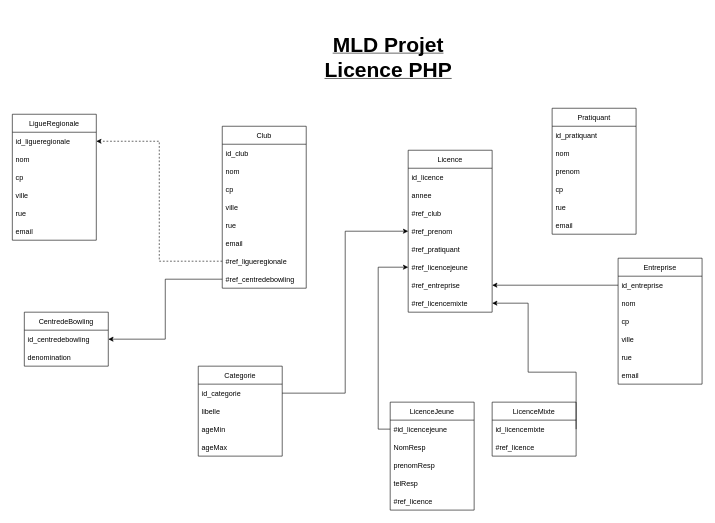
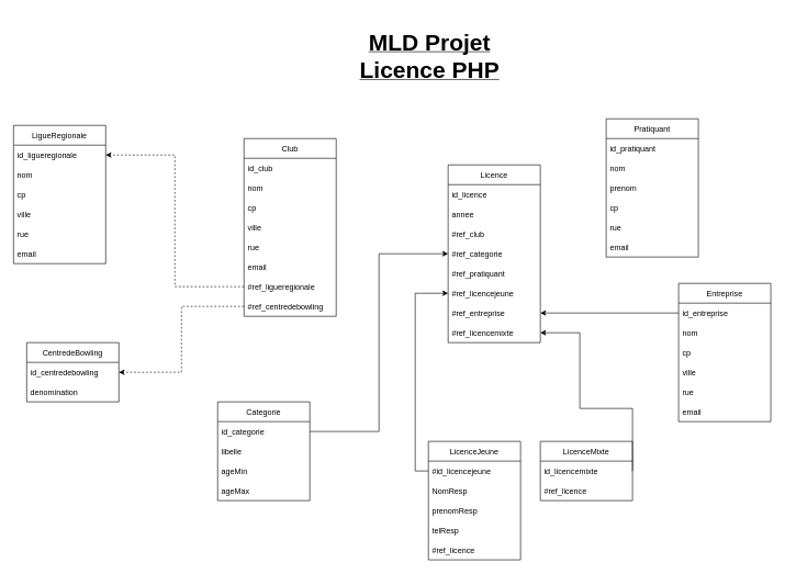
  <mxCell id="0" />
  <mxCell id="1" parent="0" />
- <mxCell id="2" value="&lt;b&gt;&lt;u&gt;&lt;font style=&quot;font-size: 35px;&quot;&gt;MLD Projet Licence PHP&lt;/font&gt;&lt;/u&gt;&lt;/b&gt;" style="text;html=1;strokeColor=none;fillColor=none;align=center;verticalAlign=middle;whiteSpace=wrap;rounded=0;" vertex="1" parent="1"><mxGeometry x="529" y="30" width="236" height="130" as="geometry" /></mxCell>
+ <mxCell id="2" value="&lt;b&gt;&lt;u&gt;&lt;font style=&quot;font-size: 35px;&quot;&gt;MLD Projet Licence PHP&lt;/font&gt;&lt;/u&gt;&lt;/b&gt;" style="text;html=1;strokeColor=none;fillColor=none;align=center;verticalAlign=middle;whiteSpace=wrap;rounded=0;" vertex="1" parent="1"><mxGeometry x="534" y="20" width="236" height="130" as="geometry" /></mxCell>
  <mxCell id="3" value="LigueRegionale" style="swimlane;fontStyle=0;childLayout=stackLayout;horizontal=1;startSize=30;horizontalStack=0;resizeParent=1;resizeParentMax=0;resizeLast=0;collapsible=1;marginBottom=0;fontSize=12;" vertex="1" parent="1"><mxGeometry x="20" y="190" width="140" height="210" as="geometry" /></mxCell>
  <mxCell id="4" value="id_ligueregionale" style="text;strokeColor=none;fillColor=none;align=left;verticalAlign=middle;spacingLeft=4;spacingRight=4;overflow=hidden;points=[[0,0.5],[1,0.5]];portConstraint=eastwest;rotatable=0;fontSize=12;" vertex="1" parent="3"><mxGeometry y="30" width="140" height="30" as="geometry" /></mxCell>
  <mxCell id="5" value="nom" style="text;strokeColor=none;fillColor=none;align=left;verticalAlign=middle;spacingLeft=4;spacingRight=4;overflow=hidden;points=[[0,0.5],[1,0.5]];portConstraint=eastwest;rotatable=0;fontSize=12;" vertex="1" parent="3"><mxGeometry y="60" width="140" height="30" as="geometry" /></mxCell>
  <mxCell id="6" value="cp" style="text;strokeColor=none;fillColor=none;align=left;verticalAlign=middle;spacingLeft=4;spacingRight=4;overflow=hidden;points=[[0,0.5],[1,0.5]];portConstraint=eastwest;rotatable=0;fontSize=12;" vertex="1" parent="3"><mxGeometry y="90" width="140" height="30" as="geometry" /></mxCell>
  <mxCell id="7" value="ville" style="text;strokeColor=none;fillColor=none;align=left;verticalAlign=middle;spacingLeft=4;spacingRight=4;overflow=hidden;points=[[0,0.5],[1,0.5]];portConstraint=eastwest;rotatable=0;fontSize=12;" vertex="1" parent="3"><mxGeometry y="120" width="140" height="30" as="geometry" /></mxCell>
  <mxCell id="8" value="rue" style="text;strokeColor=none;fillColor=none;align=left;verticalAlign=middle;spacingLeft=4;spacingRight=4;overflow=hidden;points=[[0,0.5],[1,0.5]];portConstraint=eastwest;rotatable=0;fontSize=12;" vertex="1" parent="3"><mxGeometry y="150" width="140" height="30" as="geometry" /></mxCell>
  <mxCell id="9" value="email" style="text;strokeColor=none;fillColor=none;align=left;verticalAlign=middle;spacingLeft=4;spacingRight=4;overflow=hidden;points=[[0,0.5],[1,0.5]];portConstraint=eastwest;rotatable=0;fontSize=12;" vertex="1" parent="3"><mxGeometry y="180" width="140" height="30" as="geometry" /></mxCell>
  <mxCell id="10" value="Club" style="swimlane;fontStyle=0;childLayout=stackLayout;horizontal=1;startSize=30;horizontalStack=0;resizeParent=1;resizeParentMax=0;resizeLast=0;collapsible=1;marginBottom=0;fontSize=12;" vertex="1" parent="1"><mxGeometry x="370" y="210" width="140" height="270" as="geometry" /></mxCell>
  <mxCell id="11" value="id_club" style="text;strokeColor=none;fillColor=none;align=left;verticalAlign=middle;spacingLeft=4;spacingRight=4;overflow=hidden;points=[[0,0.5],[1,0.5]];portConstraint=eastwest;rotatable=0;fontSize=12;" vertex="1" parent="10"><mxGeometry y="30" width="140" height="30" as="geometry" /></mxCell>
  <mxCell id="12" value="nom        " style="text;strokeColor=none;fillColor=none;align=left;verticalAlign=middle;spacingLeft=4;spacingRight=4;overflow=hidden;points=[[0,0.5],[1,0.5]];portConstraint=eastwest;rotatable=0;fontSize=12;" vertex="1" parent="10"><mxGeometry y="60" width="140" height="30" as="geometry" /></mxCell>
  <mxCell id="13" value="cp" style="text;strokeColor=none;fillColor=none;align=left;verticalAlign=middle;spacingLeft=4;spacingRight=4;overflow=hidden;points=[[0,0.5],[1,0.5]];portConstraint=eastwest;rotatable=0;fontSize=12;" vertex="1" parent="10"><mxGeometry y="90" width="140" height="30" as="geometry" /></mxCell>
  <mxCell id="14" value="ville" style="text;strokeColor=none;fillColor=none;align=left;verticalAlign=middle;spacingLeft=4;spacingRight=4;overflow=hidden;points=[[0,0.5],[1,0.5]];portConstraint=eastwest;rotatable=0;fontSize=12;" vertex="1" parent="10"><mxGeometry y="120" width="140" height="30" as="geometry" /></mxCell>
  <mxCell id="15" value="rue" style="text;strokeColor=none;fillColor=none;align=left;verticalAlign=middle;spacingLeft=4;spacingRight=4;overflow=hidden;points=[[0,0.5],[1,0.5]];portConstraint=eastwest;rotatable=0;fontSize=12;" vertex="1" parent="10"><mxGeometry y="150" width="140" height="30" as="geometry" /></mxCell>
  <mxCell id="16" value="email" style="text;strokeColor=none;fillColor=none;align=left;verticalAlign=middle;spacingLeft=4;spacingRight=4;overflow=hidden;points=[[0,0.5],[1,0.5]];portConstraint=eastwest;rotatable=0;fontSize=12;" vertex="1" parent="10"><mxGeometry y="180" width="140" height="30" as="geometry" /></mxCell>
  <mxCell id="17" value="#ref_ligueregionale" style="text;strokeColor=none;fillColor=none;align=left;verticalAlign=middle;spacingLeft=4;spacingRight=4;overflow=hidden;points=[[0,0.5],[1,0.5]];portConstraint=eastwest;rotatable=0;fontSize=12;" vertex="1" parent="10"><mxGeometry y="210" width="140" height="30" as="geometry" /></mxCell>
  <mxCell id="18" value="#ref_centredebowling" style="text;strokeColor=none;fillColor=none;align=left;verticalAlign=middle;spacingLeft=4;spacingRight=4;overflow=hidden;points=[[0,0.5],[1,0.5]];portConstraint=eastwest;rotatable=0;fontSize=12;" vertex="1" parent="10"><mxGeometry y="240" width="140" height="30" as="geometry" /></mxCell>
  <mxCell id="19" value="CentredeBowling" style="swimlane;fontStyle=0;childLayout=stackLayout;horizontal=1;startSize=30;horizontalStack=0;resizeParent=1;resizeParentMax=0;resizeLast=0;collapsible=1;marginBottom=0;fontSize=12;" vertex="1" parent="1"><mxGeometry x="40" y="520" width="140" height="90" as="geometry" /></mxCell>
  <mxCell id="20" value="id_centredebowling" style="text;strokeColor=none;fillColor=none;align=left;verticalAlign=middle;spacingLeft=4;spacingRight=4;overflow=hidden;points=[[0,0.5],[1,0.5]];portConstraint=eastwest;rotatable=0;fontSize=12;" vertex="1" parent="19"><mxGeometry y="30" width="140" height="30" as="geometry" /></mxCell>
  <mxCell id="21" value="denomination" style="text;strokeColor=none;fillColor=none;align=left;verticalAlign=middle;spacingLeft=4;spacingRight=4;overflow=hidden;points=[[0,0.5],[1,0.5]];portConstraint=eastwest;rotatable=0;fontSize=12;" vertex="1" parent="19"><mxGeometry y="60" width="140" height="30" as="geometry" /></mxCell>
  <mxCell id="22" value="Categorie" style="swimlane;fontStyle=0;childLayout=stackLayout;horizontal=1;startSize=30;horizontalStack=0;resizeParent=1;resizeParentMax=0;resizeLast=0;collapsible=1;marginBottom=0;fontSize=12;" vertex="1" parent="1"><mxGeometry x="330" y="610" width="140" height="150" as="geometry" /></mxCell>
  <mxCell id="23" value="id_categorie" style="text;strokeColor=none;fillColor=none;align=left;verticalAlign=middle;spacingLeft=4;spacingRight=4;overflow=hidden;points=[[0,0.5],[1,0.5]];portConstraint=eastwest;rotatable=0;fontSize=12;" vertex="1" parent="22"><mxGeometry y="30" width="140" height="30" as="geometry" /></mxCell>
  <mxCell id="24" value="libelle" style="text;strokeColor=none;fillColor=none;align=left;verticalAlign=middle;spacingLeft=4;spacingRight=4;overflow=hidden;points=[[0,0.5],[1,0.5]];portConstraint=eastwest;rotatable=0;fontSize=12;" vertex="1" parent="22"><mxGeometry y="60" width="140" height="30" as="geometry" /></mxCell>
  <mxCell id="25" value="ageMin" style="text;strokeColor=none;fillColor=none;align=left;verticalAlign=middle;spacingLeft=4;spacingRight=4;overflow=hidden;points=[[0,0.5],[1,0.5]];portConstraint=eastwest;rotatable=0;fontSize=12;" vertex="1" parent="22"><mxGeometry y="90" width="140" height="30" as="geometry" /></mxCell>
  <mxCell id="26" value="ageMax" style="text;strokeColor=none;fillColor=none;align=left;verticalAlign=middle;spacingLeft=4;spacingRight=4;overflow=hidden;points=[[0,0.5],[1,0.5]];portConstraint=eastwest;rotatable=0;fontSize=12;" vertex="1" parent="22"><mxGeometry y="120" width="140" height="30" as="geometry" /></mxCell>
  <mxCell id="27" value="LicenceJeune" style="swimlane;fontStyle=0;childLayout=stackLayout;horizontal=1;startSize=30;horizontalStack=0;resizeParent=1;resizeParentMax=0;resizeLast=0;collapsible=1;marginBottom=0;fontSize=12;" vertex="1" parent="1"><mxGeometry x="650" y="670" width="140" height="180" as="geometry" /></mxCell>
  <mxCell id="28" value="#id_licencejeune" style="text;strokeColor=none;fillColor=none;align=left;verticalAlign=middle;spacingLeft=4;spacingRight=4;overflow=hidden;points=[[0,0.5],[1,0.5]];portConstraint=eastwest;rotatable=0;fontSize=12;" vertex="1" parent="27"><mxGeometry y="30" width="140" height="30" as="geometry" /></mxCell>
  <mxCell id="29" value="NomResp" style="text;strokeColor=none;fillColor=none;align=left;verticalAlign=middle;spacingLeft=4;spacingRight=4;overflow=hidden;points=[[0,0.5],[1,0.5]];portConstraint=eastwest;rotatable=0;fontSize=12;" vertex="1" parent="27"><mxGeometry y="60" width="140" height="30" as="geometry" /></mxCell>
  <mxCell id="30" value="prenomResp" style="text;strokeColor=none;fillColor=none;align=left;verticalAlign=middle;spacingLeft=4;spacingRight=4;overflow=hidden;points=[[0,0.5],[1,0.5]];portConstraint=eastwest;rotatable=0;fontSize=12;" vertex="1" parent="27"><mxGeometry y="90" width="140" height="30" as="geometry" /></mxCell>
  <mxCell id="31" value="telResp" style="text;strokeColor=none;fillColor=none;align=left;verticalAlign=middle;spacingLeft=4;spacingRight=4;overflow=hidden;points=[[0,0.5],[1,0.5]];portConstraint=eastwest;rotatable=0;fontSize=12;" vertex="1" parent="27"><mxGeometry y="120" width="140" height="30" as="geometry" /></mxCell>
  <mxCell id="32" value="#ref_licence" style="text;strokeColor=none;fillColor=none;align=left;verticalAlign=middle;spacingLeft=4;spacingRight=4;overflow=hidden;points=[[0,0.5],[1,0.5]];portConstraint=eastwest;rotatable=0;fontSize=12;" vertex="1" parent="27"><mxGeometry y="150" width="140" height="30" as="geometry" /></mxCell>
  <mxCell id="33" value="LicenceMixte" style="swimlane;fontStyle=0;childLayout=stackLayout;horizontal=1;startSize=30;horizontalStack=0;resizeParent=1;resizeParentMax=0;resizeLast=0;collapsible=1;marginBottom=0;fontSize=12;" vertex="1" parent="1"><mxGeometry x="820" y="670" width="140" height="90" as="geometry" /></mxCell>
  <mxCell id="34" value="id_licencemixte" style="text;strokeColor=none;fillColor=none;align=left;verticalAlign=middle;spacingLeft=4;spacingRight=4;overflow=hidden;points=[[0,0.5],[1,0.5]];portConstraint=eastwest;rotatable=0;fontSize=12;" vertex="1" parent="33"><mxGeometry y="30" width="140" height="30" as="geometry" /></mxCell>
  <mxCell id="35" value="#ref_licence" style="text;strokeColor=none;fillColor=none;align=left;verticalAlign=middle;spacingLeft=4;spacingRight=4;overflow=hidden;points=[[0,0.5],[1,0.5]];portConstraint=eastwest;rotatable=0;fontSize=12;" vertex="1" parent="33"><mxGeometry y="60" width="140" height="30" as="geometry" /></mxCell>
  <mxCell id="36" value="Licence" style="swimlane;fontStyle=0;childLayout=stackLayout;horizontal=1;startSize=30;horizontalStack=0;resizeParent=1;resizeParentMax=0;resizeLast=0;collapsible=1;marginBottom=0;fontSize=12;" vertex="1" parent="1"><mxGeometry x="680" y="250" width="140" height="270" as="geometry" /></mxCell>
  <mxCell id="37" value="id_licence" style="text;strokeColor=none;fillColor=none;align=left;verticalAlign=middle;spacingLeft=4;spacingRight=4;overflow=hidden;points=[[0,0.5],[1,0.5]];portConstraint=eastwest;rotatable=0;fontSize=12;" vertex="1" parent="36"><mxGeometry y="30" width="140" height="30" as="geometry" /></mxCell>
  <mxCell id="38" value="annee" style="text;strokeColor=none;fillColor=none;align=left;verticalAlign=middle;spacingLeft=4;spacingRight=4;overflow=hidden;points=[[0,0.5],[1,0.5]];portConstraint=eastwest;rotatable=0;fontSize=12;" vertex="1" parent="36"><mxGeometry y="60" width="140" height="30" as="geometry" /></mxCell>
  <mxCell id="39" value="#ref_club" style="text;strokeColor=none;fillColor=none;align=left;verticalAlign=middle;spacingLeft=4;spacingRight=4;overflow=hidden;points=[[0,0.5],[1,0.5]];portConstraint=eastwest;rotatable=0;fontSize=12;" vertex="1" parent="36"><mxGeometry y="90" width="140" height="30" as="geometry" /></mxCell>
- <mxCell id="40" value="#ref_prenom" style="text;strokeColor=none;fillColor=none;align=left;verticalAlign=middle;spacingLeft=4;spacingRight=4;overflow=hidden;points=[[0,0.5],[1,0.5]];portConstraint=eastwest;rotatable=0;fontSize=12;" vertex="1" parent="36"><mxGeometry y="120" width="140" height="30" as="geometry" /></mxCell>
+ <mxCell id="40" value="#ref_categorie" style="text;strokeColor=none;fillColor=none;align=left;verticalAlign=middle;spacingLeft=4;spacingRight=4;overflow=hidden;points=[[0,0.5],[1,0.5]];portConstraint=eastwest;rotatable=0;fontSize=12;" vertex="1" parent="36"><mxGeometry y="120" width="140" height="30" as="geometry" /></mxCell>
  <mxCell id="41" value="#ref_pratiquant" style="text;strokeColor=none;fillColor=none;align=left;verticalAlign=middle;spacingLeft=4;spacingRight=4;overflow=hidden;points=[[0,0.5],[1,0.5]];portConstraint=eastwest;rotatable=0;fontSize=12;" vertex="1" parent="36"><mxGeometry y="150" width="140" height="30" as="geometry" /></mxCell>
  <mxCell id="42" value="#ref_licencejeune" style="text;strokeColor=none;fillColor=none;align=left;verticalAlign=middle;spacingLeft=4;spacingRight=4;overflow=hidden;points=[[0,0.5],[1,0.5]];portConstraint=eastwest;rotatable=0;fontSize=12;" vertex="1" parent="36"><mxGeometry y="180" width="140" height="30" as="geometry" /></mxCell>
  <mxCell id="43" value="#ref_entreprise" style="text;strokeColor=none;fillColor=none;align=left;verticalAlign=middle;spacingLeft=4;spacingRight=4;overflow=hidden;points=[[0,0.5],[1,0.5]];portConstraint=eastwest;rotatable=0;fontSize=12;" vertex="1" parent="36"><mxGeometry y="210" width="140" height="30" as="geometry" /></mxCell>
  <mxCell id="44" value="#ref_licencemixte" style="text;strokeColor=none;fillColor=none;align=left;verticalAlign=middle;spacingLeft=4;spacingRight=4;overflow=hidden;points=[[0,0.5],[1,0.5]];portConstraint=eastwest;rotatable=0;fontSize=12;" vertex="1" parent="36"><mxGeometry y="240" width="140" height="30" as="geometry" /></mxCell>
  <mxCell id="45" value="Pratiquant" style="swimlane;fontStyle=0;childLayout=stackLayout;horizontal=1;startSize=30;horizontalStack=0;resizeParent=1;resizeParentMax=0;resizeLast=0;collapsible=1;marginBottom=0;fontSize=12;" vertex="1" parent="1"><mxGeometry x="920" width="140" height="210" as="geometry" y="180" /></mxCell>
  <mxCell id="46" value="id_pratiquant" style="text;strokeColor=none;fillColor=none;align=left;verticalAlign=middle;spacingLeft=4;spacingRight=4;overflow=hidden;points=[[0,0.5],[1,0.5]];portConstraint=eastwest;rotatable=0;fontSize=12;" vertex="1" parent="45"><mxGeometry y="30" width="140" height="30" as="geometry" /></mxCell>
  <mxCell id="47" value="nom" style="text;strokeColor=none;fillColor=none;align=left;verticalAlign=middle;spacingLeft=4;spacingRight=4;overflow=hidden;points=[[0,0.5],[1,0.5]];portConstraint=eastwest;rotatable=0;fontSize=12;" vertex="1" parent="45"><mxGeometry y="60" width="140" height="30" as="geometry" /></mxCell>
  <mxCell id="48" value="prenom" style="text;strokeColor=none;fillColor=none;align=left;verticalAlign=middle;spacingLeft=4;spacingRight=4;overflow=hidden;points=[[0,0.5],[1,0.5]];portConstraint=eastwest;rotatable=0;fontSize=12;" vertex="1" parent="45"><mxGeometry y="90" width="140" height="30" as="geometry" /></mxCell>
  <mxCell id="49" value="cp" style="text;strokeColor=none;fillColor=none;align=left;verticalAlign=middle;spacingLeft=4;spacingRight=4;overflow=hidden;points=[[0,0.5],[1,0.5]];portConstraint=eastwest;rotatable=0;fontSize=12;" vertex="1" parent="45"><mxGeometry y="120" width="140" height="30" as="geometry" /></mxCell>
  <mxCell id="50" value="rue" style="text;strokeColor=none;fillColor=none;align=left;verticalAlign=middle;spacingLeft=4;spacingRight=4;overflow=hidden;points=[[0,0.5],[1,0.5]];portConstraint=eastwest;rotatable=0;fontSize=12;" vertex="1" parent="45"><mxGeometry y="150" width="140" height="30" as="geometry" /></mxCell>
  <mxCell id="51" value="email" style="text;strokeColor=none;fillColor=none;align=left;verticalAlign=middle;spacingLeft=4;spacingRight=4;overflow=hidden;points=[[0,0.5],[1,0.5]];portConstraint=eastwest;rotatable=0;fontSize=12;" vertex="1" parent="45"><mxGeometry y="180" width="140" height="30" as="geometry" /></mxCell>
  <mxCell id="52" value="Entreprise" style="swimlane;fontStyle=0;childLayout=stackLayout;horizontal=1;startSize=30;horizontalStack=0;resizeParent=1;resizeParentMax=0;resizeLast=0;collapsible=1;marginBottom=0;fontSize=12;" vertex="1" parent="1"><mxGeometry x="1030" y="430" width="140" height="210" as="geometry" /></mxCell>
  <mxCell id="53" value="id_entreprise" style="text;strokeColor=none;fillColor=none;align=left;verticalAlign=middle;spacingLeft=4;spacingRight=4;overflow=hidden;points=[[0,0.5],[1,0.5]];portConstraint=eastwest;rotatable=0;fontSize=12;" vertex="1" parent="52"><mxGeometry y="30" width="140" height="30" as="geometry" /></mxCell>
  <mxCell id="54" value="nom" style="text;strokeColor=none;fillColor=none;align=left;verticalAlign=middle;spacingLeft=4;spacingRight=4;overflow=hidden;points=[[0,0.5],[1,0.5]];portConstraint=eastwest;rotatable=0;fontSize=12;" vertex="1" parent="52"><mxGeometry y="60" width="140" height="30" as="geometry" /></mxCell>
  <mxCell id="55" value="cp" style="text;strokeColor=none;fillColor=none;align=left;verticalAlign=middle;spacingLeft=4;spacingRight=4;overflow=hidden;points=[[0,0.5],[1,0.5]];portConstraint=eastwest;rotatable=0;fontSize=12;" vertex="1" parent="52"><mxGeometry y="90" width="140" height="30" as="geometry" /></mxCell>
  <mxCell id="56" value="ville" style="text;strokeColor=none;fillColor=none;align=left;verticalAlign=middle;spacingLeft=4;spacingRight=4;overflow=hidden;points=[[0,0.5],[1,0.5]];portConstraint=eastwest;rotatable=0;fontSize=12;" vertex="1" parent="52"><mxGeometry y="120" width="140" height="30" as="geometry" /></mxCell>
  <mxCell id="57" value="rue" style="text;strokeColor=none;fillColor=none;align=left;verticalAlign=middle;spacingLeft=4;spacingRight=4;overflow=hidden;points=[[0,0.5],[1,0.5]];portConstraint=eastwest;rotatable=0;fontSize=12;" vertex="1" parent="52"><mxGeometry y="150" width="140" height="30" as="geometry" /></mxCell>
  <mxCell id="58" value="email" style="text;strokeColor=none;fillColor=none;align=left;verticalAlign=middle;spacingLeft=4;spacingRight=4;overflow=hidden;points=[[0,0.5],[1,0.5]];portConstraint=eastwest;rotatable=0;fontSize=12;" vertex="1" parent="52"><mxGeometry y="180" width="140" height="30" as="geometry" /></mxCell>
  <mxCell id="59" style="edgeStyle=orthogonalEdgeStyle;rounded=0;orthogonalLoop=1;jettySize=auto;html=1;exitX=1;exitY=0.5;exitDx=0;exitDy=0;entryX=0;entryY=0.5;entryDx=0;entryDy=0;fontSize=12;" edge="1" parent="1" source="23" target="40"><mxGeometry relative="1" as="geometry" /></mxCell>
- <mxCell id="60" style="edgeStyle=orthogonalEdgeStyle;rounded=0;orthogonalLoop=1;jettySize=auto;html=1;exitX=0;exitY=0.5;exitDx=0;exitDy=0;entryX=1;entryY=0.5;entryDx=0;entryDy=0;fontSize=12;" edge="1" parent="1" source="18" target="20"><mxGeometry relative="1" as="geometry" /></mxCell>
+ <mxCell id="60" style="edgeStyle=orthogonalEdgeStyle;rounded=0;orthogonalLoop=1;jettySize=auto;html=1;exitX=0;exitY=0.5;exitDx=0;exitDy=0;entryX=1;entryY=0.5;entryDx=0;entryDy=0;fontSize=12;dashed=1;" edge="1" parent="1" source="18" target="20"><mxGeometry relative="1" as="geometry" /></mxCell>
  <mxCell id="61" style="edgeStyle=orthogonalEdgeStyle;rounded=0;orthogonalLoop=1;jettySize=auto;html=1;exitX=0;exitY=0.5;exitDx=0;exitDy=0;entryX=1;entryY=0.5;entryDx=0;entryDy=0;fontSize=12;dashed=1;" edge="1" parent="1" source="17" target="4"><mxGeometry relative="1" as="geometry" /></mxCell>
  <mxCell id="62" style="edgeStyle=orthogonalEdgeStyle;rounded=0;orthogonalLoop=1;jettySize=auto;html=1;exitX=0;exitY=0.5;exitDx=0;exitDy=0;entryX=0;entryY=0.5;entryDx=0;entryDy=0;fontSize=12;" edge="1" parent="1" source="28" target="42"><mxGeometry relative="1" as="geometry" /></mxCell>
  <mxCell id="63" style="edgeStyle=orthogonalEdgeStyle;rounded=0;orthogonalLoop=1;jettySize=auto;html=1;exitX=1;exitY=0.5;exitDx=0;exitDy=0;entryX=1;entryY=0.5;entryDx=0;entryDy=0;fontSize=12;" edge="1" parent="1" source="34" target="44"><mxGeometry relative="1" as="geometry"><Array as="points"><mxPoint x="960" y="620" /><mxPoint x="880" y="620" /><mxPoint x="880" y="505" /></Array></mxGeometry></mxCell>
  <mxCell id="64" style="edgeStyle=orthogonalEdgeStyle;rounded=0;orthogonalLoop=1;jettySize=auto;html=1;exitX=0;exitY=0.5;exitDx=0;exitDy=0;entryX=1;entryY=0.5;entryDx=0;entryDy=0;fontSize=12;" edge="1" parent="1" source="53" target="43"><mxGeometry relative="1" as="geometry" /></mxCell>
